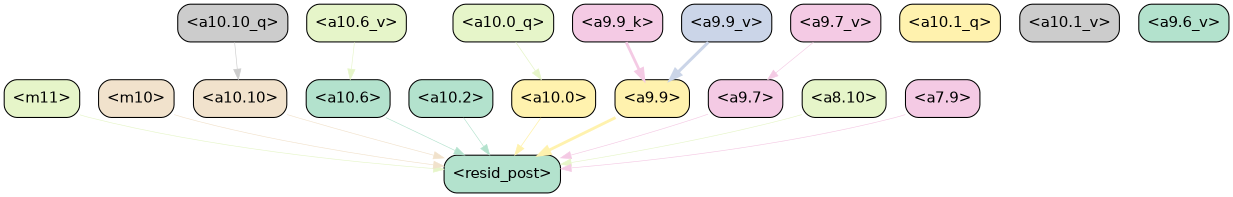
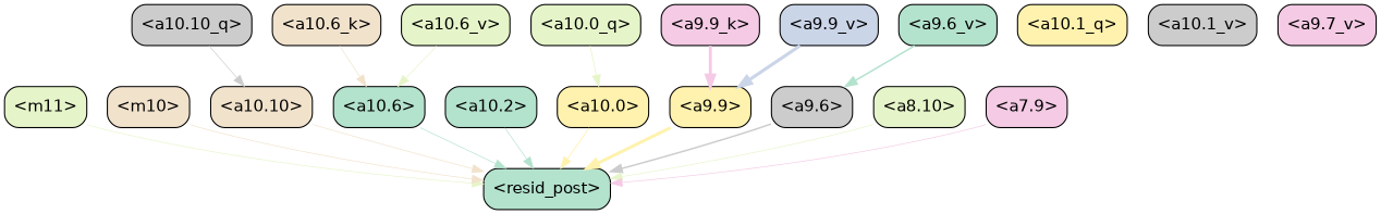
  strict digraph {
    splines=true
    node [color=black fillcolor="#b3e2cd" fontname=Helvetica shape=box style="filled, rounded"]
    edge [color="#e6f5c9" penwidth=0.6]
    "<resid_post>"
    "<m11>" [fillcolor="#e6f5c9"]
    "<m10>" [fillcolor="#f1e2cc"]
    "<a10.10>" [fillcolor="#f1e2cc"]
    "<a10.6>"
    "<a10.2>"
    "<a10.0>" [fillcolor="#fff2ae"]
    "<a9.9>" [fillcolor="#fff2ae"]
-   "<a9.7>" [fillcolor="#f4cae4"]
+   "<a9.6>" [fillcolor="#cccccc"]
    "<a8.10>" [fillcolor="#e6f5c9"]
    "<a7.9>" [fillcolor="#f4cae4"]
    "<a10.10_q>" [fillcolor="#cccccc"]
    "<a10.1_q>" [fillcolor="#fff2ae"]
    "<a10.0_q>" [fillcolor="#e6f5c9"]
+   "<a10.6_k>" [fillcolor="#f1e2cc"]
    "<a10.6_v>" [fillcolor="#e6f5c9"]
    "<a10.1_v>" [fillcolor="#cccccc"]
    "<a9.9_k>" [fillcolor="#f4cae4"]
    "<a9.9_v>" [fillcolor="#cbd5e8"]
    "<a9.7_v>" [fillcolor="#f4cae4"]
    "<a9.6_v>"
    "<m11>" -> "<resid_post>"
    "<m10>" -> "<resid_post>" [color="#f1e2cc"]
    "<a10.10>" -> "<resid_post>" [color="#f1e2cc"]
    "<a10.6>" -> "<resid_post>" [color="#b3e2cd"]
    "<a10.2>" -> "<resid_post>" [color="#b3e2cd"]
    "<a10.0>" -> "<resid_post>" [color="#fff2ae" penwidth=0.7362499237060547]
    "<a9.9>" -> "<resid_post>" [color="#fff2ae" penwidth=2.76039457321167]
-   "<a9.7>" -> "<resid_post>" [color="#f4cae4"]
+   "<a9.6>" -> "<resid_post>" [color="#cccccc" penwidth=1.3750720024108887]
    "<a8.10>" -> "<resid_post>"
    "<a7.9>" -> "<resid_post>" [color="#f4cae4"]
    "<a10.10_q>" -> "<a10.10>" [color="#cccccc"]
    "<a10.0_q>" -> "<a10.0>" [penwidth=0.6948137283325195]
+   "<a10.6_k>" -> "<a10.6>" [color="#f1e2cc"]
    "<a10.6_v>" -> "<a10.6>"
    "<a9.9_k>" -> "<a9.9>" [color="#f4cae4" penwidth=2.6677601635456085]
    "<a9.9_v>" -> "<a9.9>" [color="#cbd5e8" penwidth=2.905421409755945]
-   "<a9.7_v>" -> "<a9.7>" [color="#f4cae4"]
+   "<a9.6_v>" -> "<a9.6>" [color="#b3e2cd" penwidth=1.395753264427185]
  }
